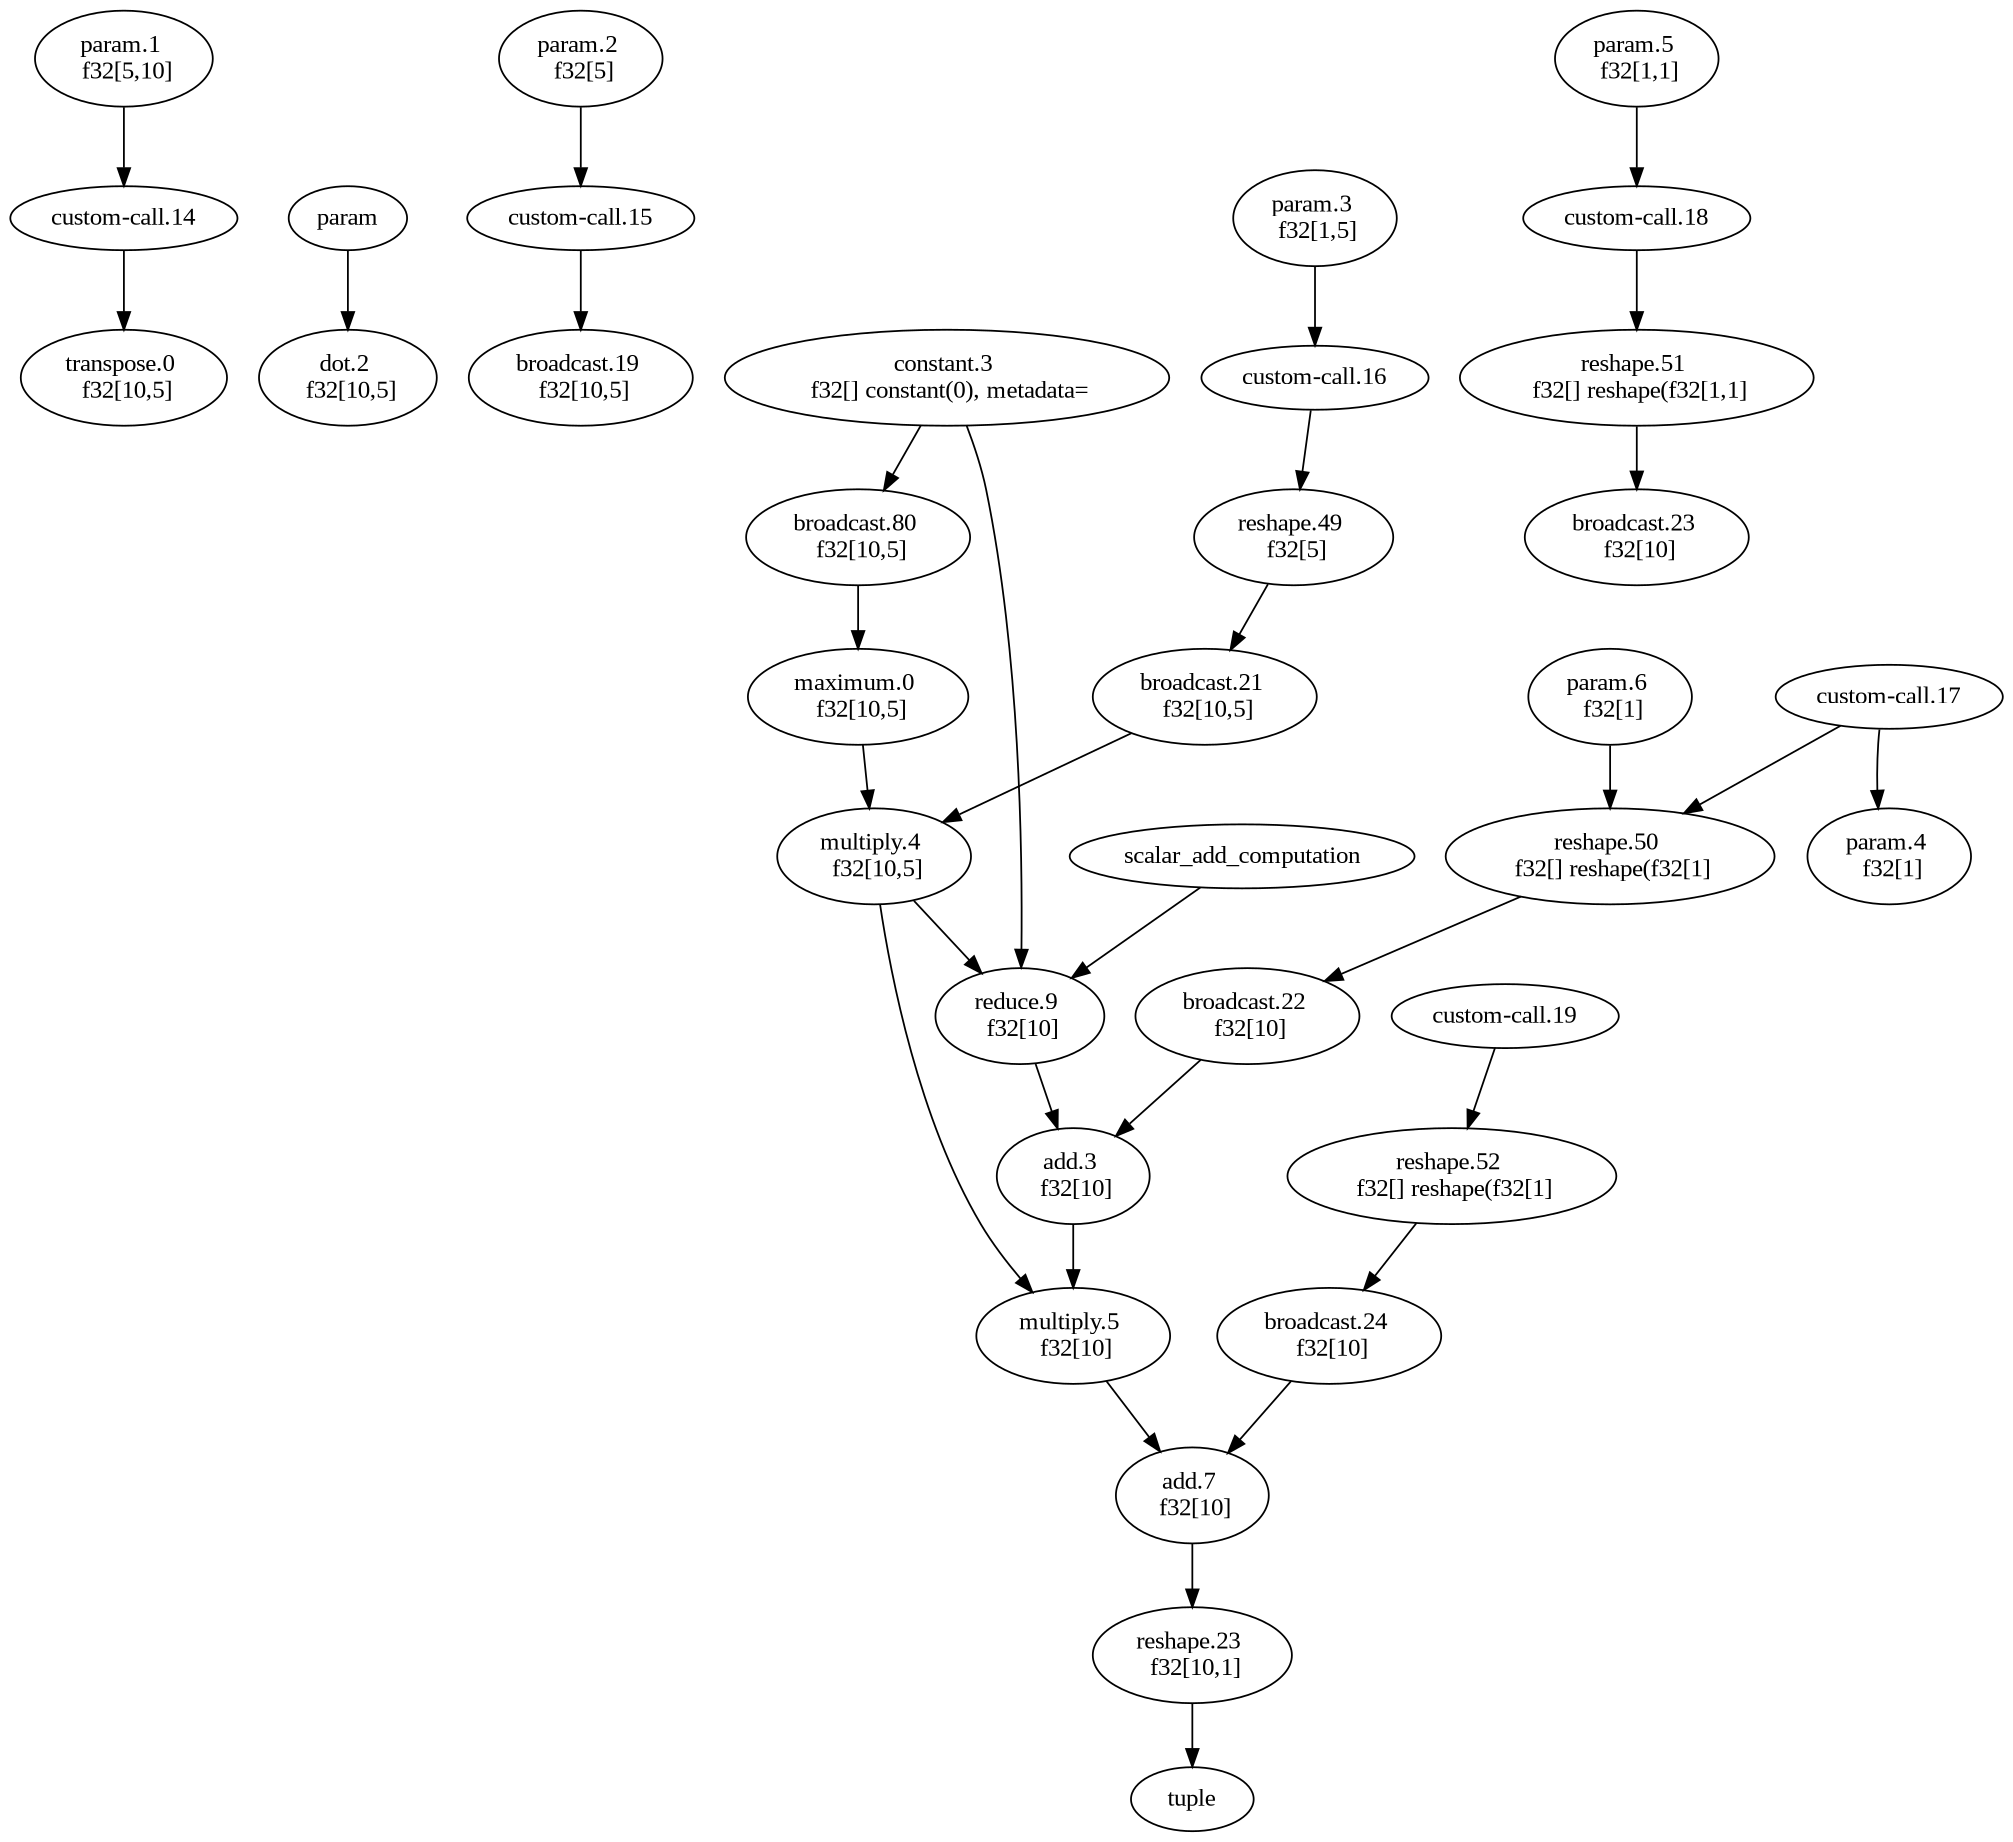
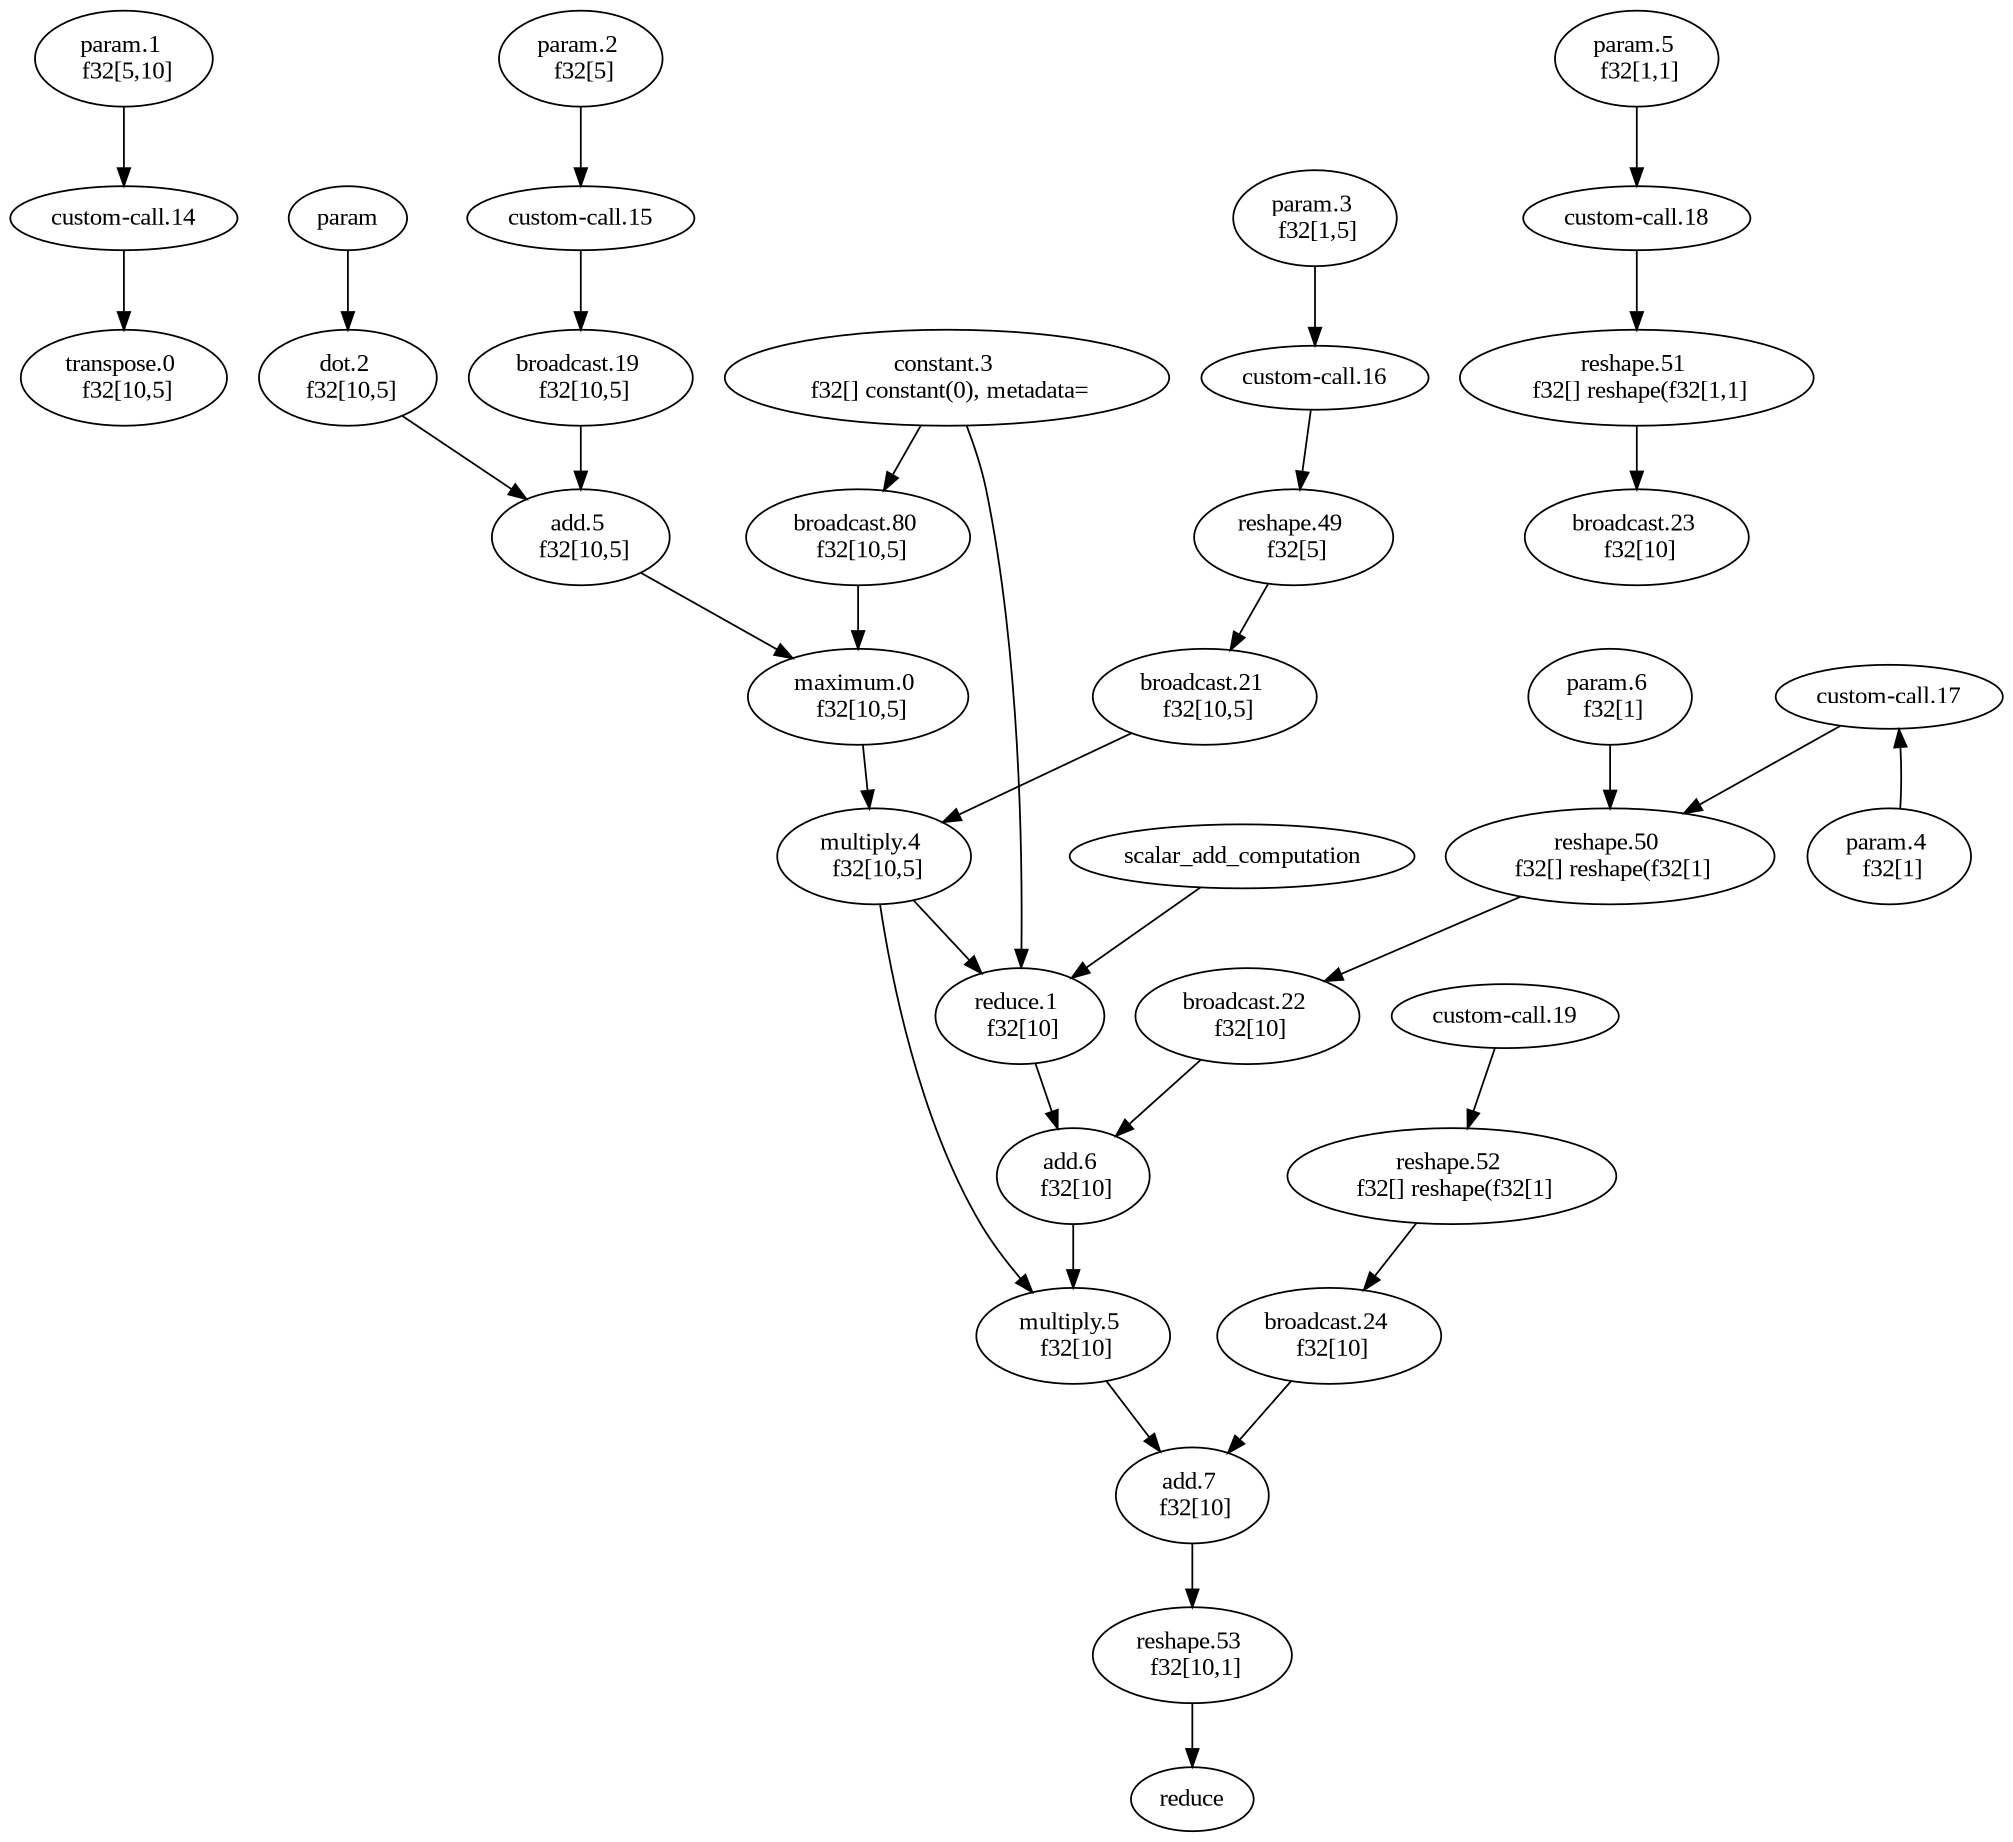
  digraph {
    fontname="Liberation Serif"
    node [fontname="Liberation Serif"]
    edge [fontname="Liberation Serif"]
    n1 [label="param.1 \n f32[5,10]"]
    "custom-call.14"
    n3 [label="transpose.0 \n f32[10,5]"]
    n4 [label="dot.2 \n f32[10,5]"]
+   n5 [label="add.5 \n f32[10,5]"]
    n6 [label="maximum.0 \n f32[10,5]"]
    n7 [label="param.2 \n f32[5]"]
    "custom-call.15"
    n9 [label="broadcast.19 \n f32[10,5]"]
    n10 [label="multiply.4 \n f32[10,5]"]
    n11 [label="constant.3 \n f32[] constant(0), metadata="]
    n12 [label="broadcast.80 \n f32[10,5]"]
-   n13 [label="reduce.9 \n f32[10]"]
-   n14 [label="add.3 \n f32[10]"]
+   n13 [label="reduce.1 \n f32[10]"]
+   n14 [label="add.6 \n f32[10]"]
    n15 [label="multiply.5 \n f32[10]"]
    n16 [label="param.3 \n f32[1,5]"]
    "custom-call.16"
    n18 [label="reshape.49 \n f32[5]"]
    n19 [label="broadcast.21 \n f32[10,5]"]
    n20 [label="param.4 \n f32[1]"]
    "custom-call.17"
    n22 [label="reshape.50 \n f32[] reshape(f32[1]"]
    n23 [label="broadcast.22 \n f32[10]"]
    n24 [label="add.7 \n f32[10]"]
    n25 [label="param.5 \n f32[1,1]"]
    "custom-call.18"
    n27 [label="reshape.51 \n f32[] reshape(f32[1,1]"]
    n28 [label="broadcast.23 \n f32[10]"]
-   n29 [label="reshape.23 \n f32[10,1]"]
+   n29 [label="reshape.53 \n f32[10,1]"]
    n30 [label="param.6 \n f32[1]"]
    n31 [label="reshape.52 \n f32[] reshape(f32[1]"]
    "custom-call.19"
    n33 [label="broadcast.24 \n f32[10]"]
-   tuple
+   tuple [label=reduce]
    param
    scalar_add_computation
    n1 -> "custom-call.14"
    "custom-call.14" -> n3
+   n4 -> n5
+   n5 -> n6
    n6 -> n10
    n7 -> "custom-call.15"
    "custom-call.15" -> n9
+   n9 -> n5
    n10 -> n13
    n10 -> n15
    n11 -> n12
    n11 -> n13
    n12 -> n6
    n13 -> n14
    n14 -> n15
    n15 -> n24
    n16 -> "custom-call.16"
    "custom-call.16" -> n18
    n18 -> n19
    n19 -> n10
-   "custom-call.17" -> n20
+   n20 -> "custom-call.17"
    "custom-call.17" -> n22
    n22 -> n23
    n23 -> n14
    n24 -> n29
    n25 -> "custom-call.18"
    "custom-call.18" -> n27
    n27 -> n28
    n29 -> tuple
    n30 -> n22
    n31 -> n33
    "custom-call.19" -> n31
    n33 -> n24
    param -> n4
    scalar_add_computation -> n13
  }
